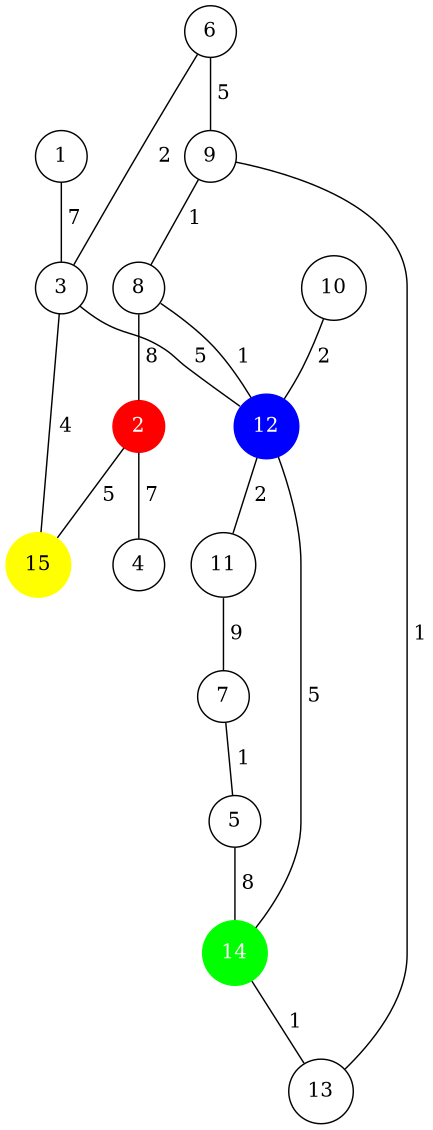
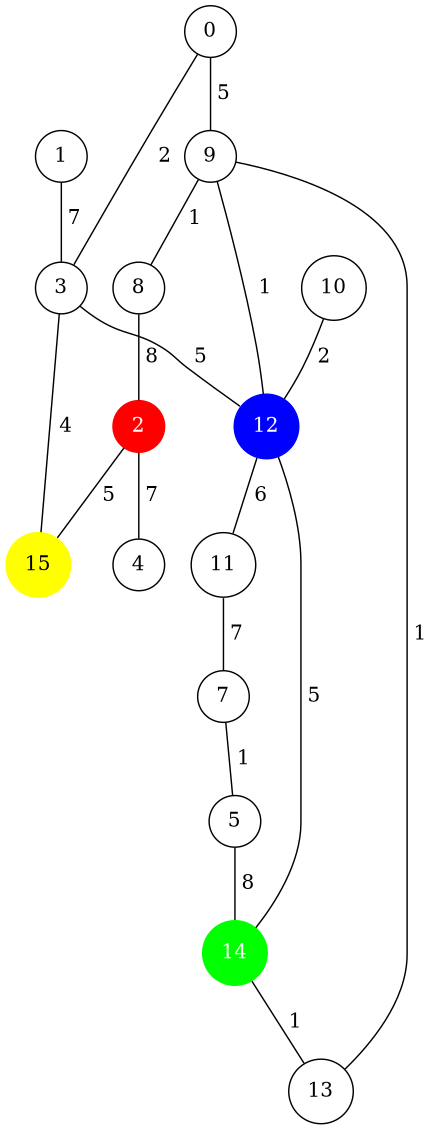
  strict graph {
    node [shape=circle]
    edge [weight=1]
    n1 [label=1]
    n2 [label=3]
    n3 [color=yellow label=15 style=filled]
    n4 [color=blue fontcolor=white label=12 style=filled]
    n5 [color=red fontcolor=white label=2 style=filled]
    n6 [label=4]
    n7 [label=11]
    n8 [label=5]
    n9 [color=green fontcolor=white label=14 style=filled]
    n10 [label=13]
-   n11 [label=6]
+   n11 [label=0]
    n12 [label=9]
    n13 [label=8]
    n14 [label=7]
    n15 [label=10]
    n1 -- n2 [label=" 7" weight=7]
    n2 -- n3 [label=" 4" weight=4]
    n2 -- n4 [label=" 5" weight=5]
-   n4 -- n7 [label=" 2" weight=2]
+   n4 -- n7 [label=" 6" weight=2]
    n5 -- n3 [label=" 5" weight=2]
    n5 -- n6 [label=" 7" weight=7]
-   n7 -- n14 [label=" 9" weight=9]
+   n7 -- n14 [label=" 7" weight=9]
    n8 -- n9 [label=" 8" weight=8]
    n9 -- n4 [label=" 5" weight=5]
    n9 -- n10 [label=" 1"]
    n11 -- n2 [label=" 2" weight=2]
    n11 -- n12 [label=" 5" weight=5]
    n12 -- n10 [label=" 1"]
    n12 -- n13 [label=" 1"]
-   n13 -- n4 [label=" 1"]
+   n12 -- n4 [label=" 1"]
    n13 -- n5 [label=" 8" weight=8]
    n14 -- n8 [label=" 1"]
    n15 -- n4 [label=" 2" weight=2]
  }
